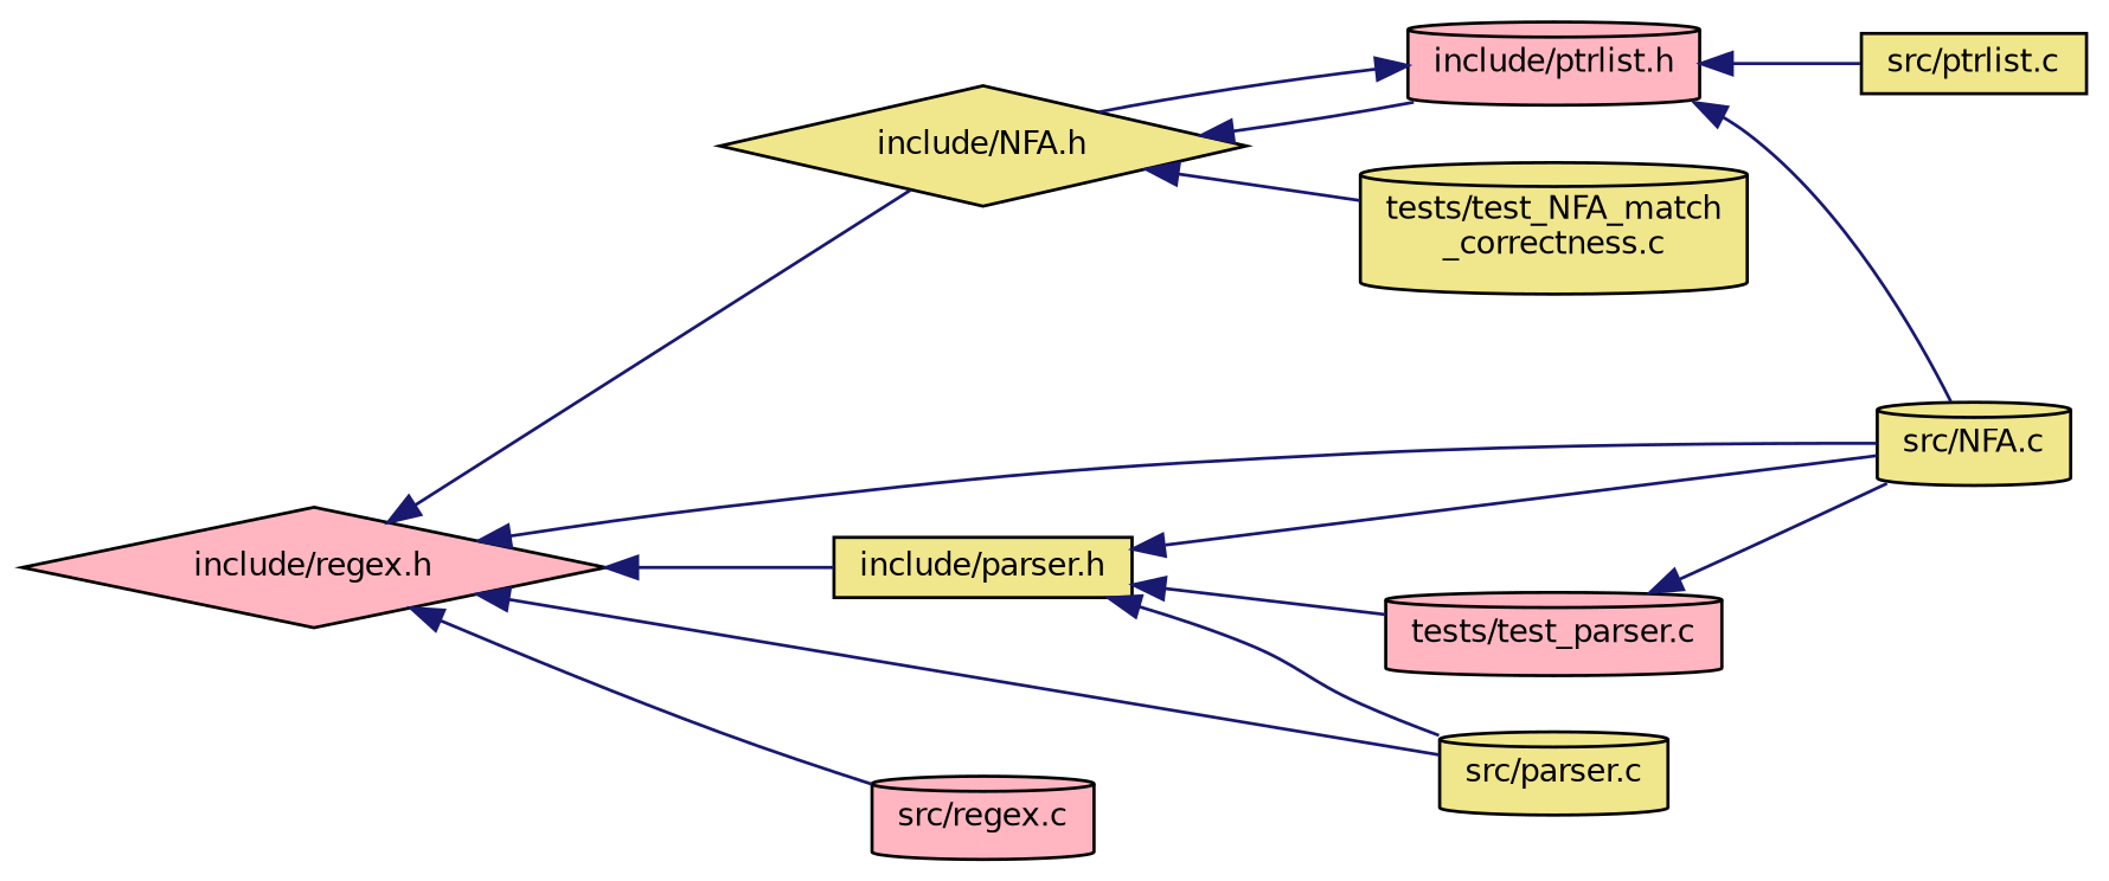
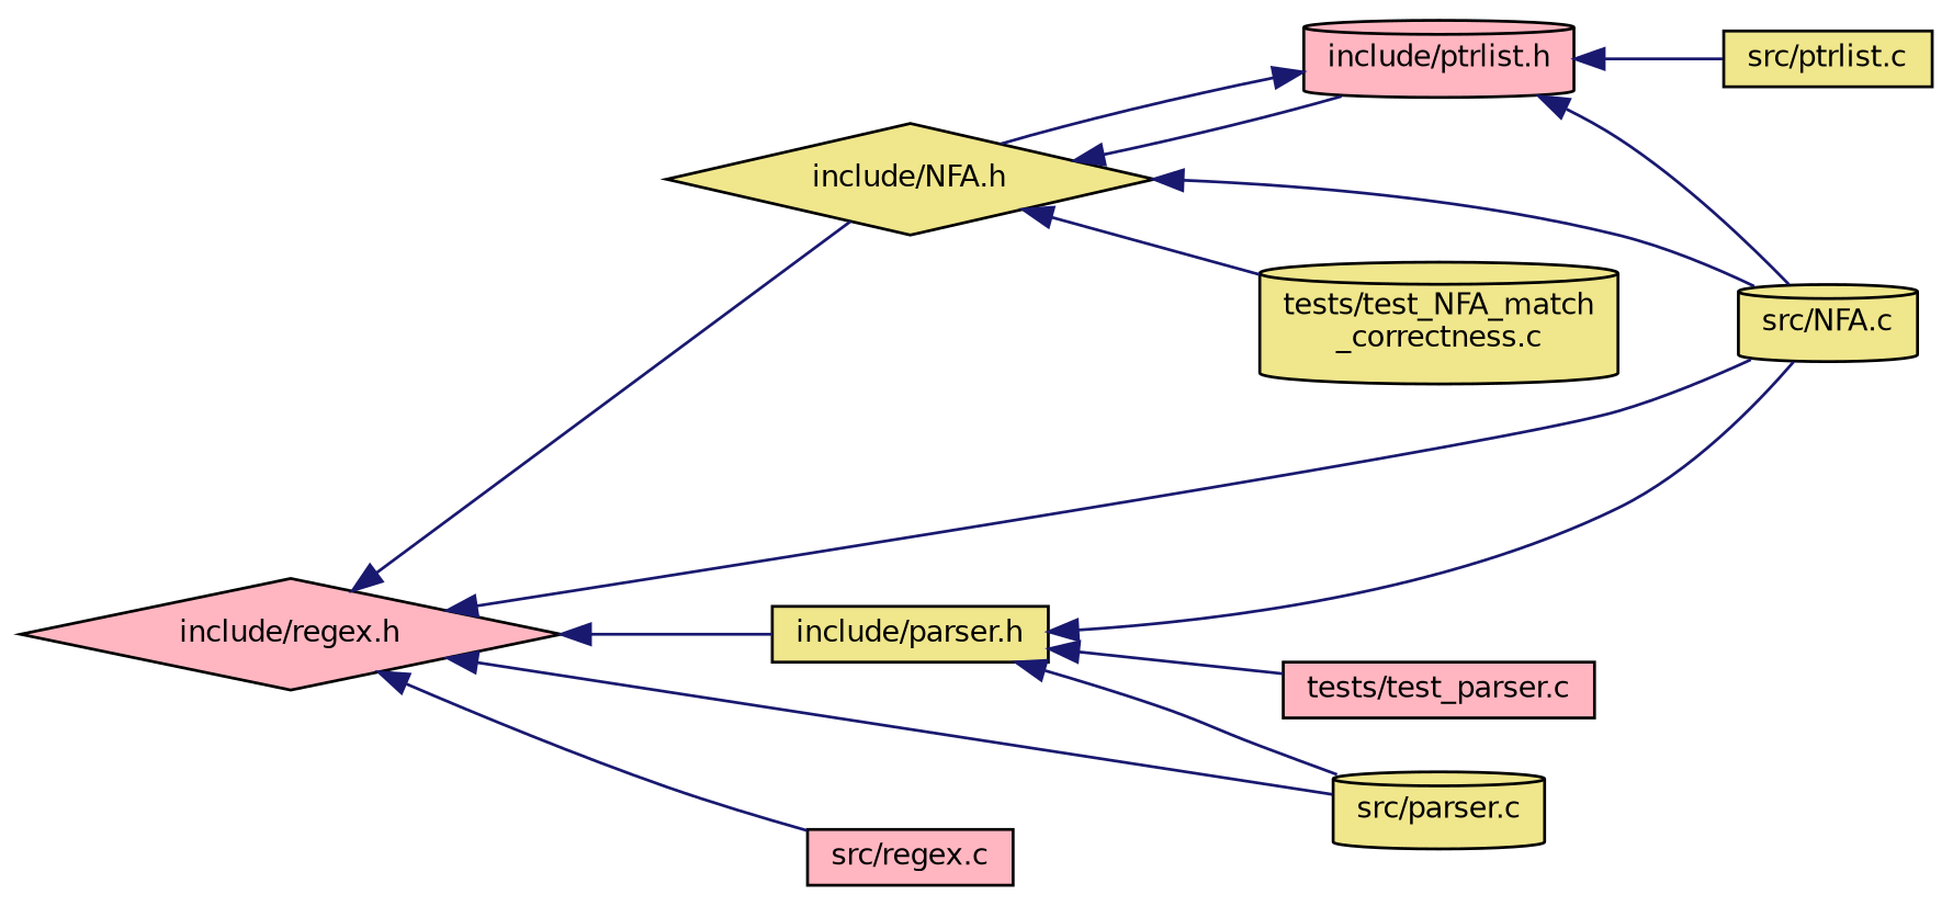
  digraph {
    rankdir=LR
    node [color=black fillcolor=khaki fontname=Helvetica fontsize=10 shape=cylinder style=filled]
    edge [color=midnightblue dir=back fontname=Helvetica fontsize=10 labelfontname=Helvetica labelfontsize=10 style=solid]
    n1 [fillcolor=lightpink fontcolor=black height=0.2 label="include/regex.h" shape=diamond width=0.4]
    n2 [height=0.2 label="include/NFA.h" shape=diamond width=0.4]
    n3 [height=0.2 label="src/NFA.c" width=0.4]
    n4 [height=0.2 label="include/parser.h" shape=box width=0.4]
    n5 [height=0.2 label="src/parser.c" width=0.4]
-   n6 [fillcolor=lightpink height=0.2 label="src/regex.c" width=0.4]
+   n6 [fillcolor=lightpink height=0.2 label="src/regex.c" shape=box width=0.4]
    n7 [fillcolor=lightpink height=0.2 label="include/ptrlist.h" width=0.4]
    n8 [height=0.2 label="tests/test_NFA_match\l_correctness.c" width=0.4]
-   n9 [fillcolor=lightpink height=0.2 label="tests/test_parser.c" width=0.4]
+   n9 [fillcolor=lightpink height=0.2 label="tests/test_parser.c" shape=box width=0.4]
    n10 [height=0.2 label="src/ptrlist.c" shape=box width=0.4]
    n1 -> n2
    n1 -> n3
    n1 -> n4
    n1 -> n5
    n1 -> n6
-   n9 -> n3
+   n2 -> n3
    n2 -> n7
    n2 -> n8
    n4 -> n3
    n4 -> n5
    n4 -> n9
    n7 -> n2
    n7 -> n3
    n7 -> n10
  }
